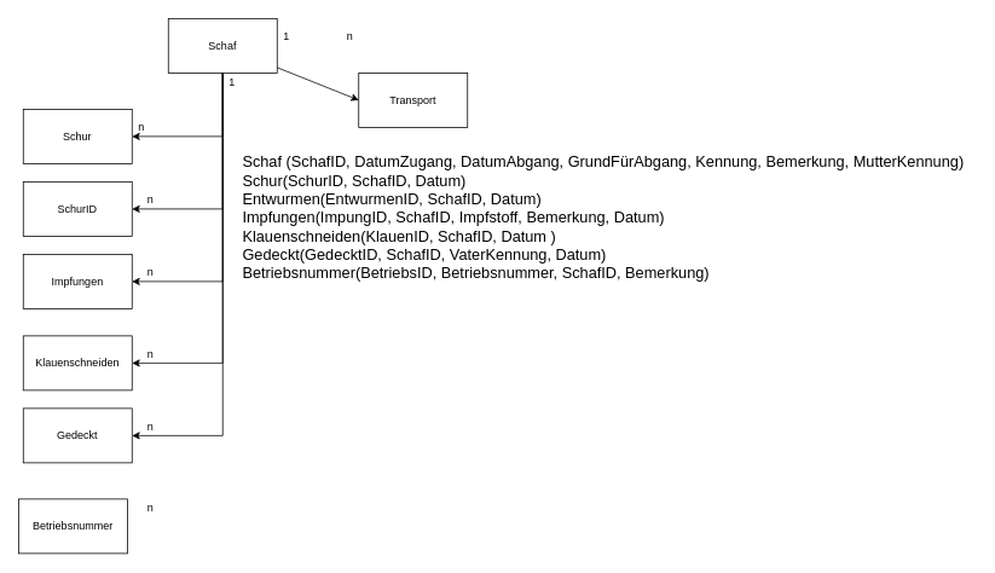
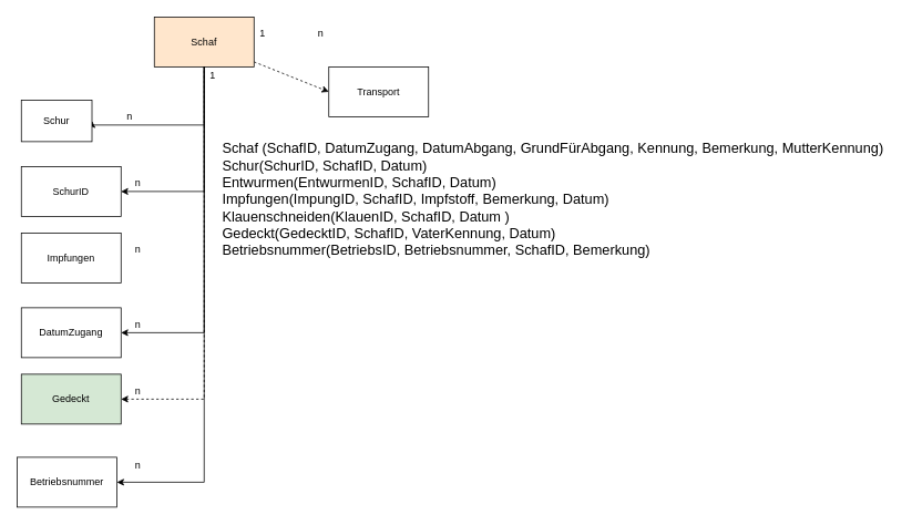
  <mxCell id="0" />
  <mxCell id="1" parent="0" />
- <mxCell id="2" style="edgeStyle=none;rounded=0;orthogonalLoop=1;jettySize=auto;html=1;entryX=0;entryY=0.5;entryDx=0;entryDy=0;" edge="1" parent="1" source="4" target="5"><mxGeometry relative="1" as="geometry" /></mxCell>
+ <mxCell id="2" style="edgeStyle=none;rounded=0;orthogonalLoop=1;jettySize=auto;html=1;entryX=0;entryY=0.5;entryDx=0;entryDy=0;dashed=1;" edge="1" parent="1" source="4" target="5"><mxGeometry relative="1" as="geometry" /></mxCell>
  <mxCell id="3" style="rounded=0;orthogonalLoop=1;jettySize=auto;html=1;entryX=1;entryY=0.5;entryDx=0;entryDy=0;edgeStyle=orthogonalEdgeStyle;" edge="1" parent="1" source="4" target="8"><mxGeometry relative="1" as="geometry"><Array as="points"><mxPoint x="245" y="150" /></Array></mxGeometry></mxCell>
- <mxCell id="4" value="Schaf" style="rounded=0;whiteSpace=wrap;html=1;" vertex="1" parent="1"><mxGeometry x="185" y="20" width="120" height="60" as="geometry" /></mxCell>
+ <mxCell id="4" value="Schaf" style="rounded=0;whiteSpace=wrap;html=1;fillColor=#ffe6cc;" vertex="1" parent="1"><mxGeometry x="185" y="20" width="120" height="60" as="geometry" /></mxCell>
  <mxCell id="5" value="Transport" style="rounded=0;whiteSpace=wrap;html=1;" vertex="1" parent="1"><mxGeometry x="395" y="80" width="120" height="60" as="geometry" /></mxCell>
  <mxCell id="6" value="1" style="text;html=1;align=center;verticalAlign=middle;resizable=0;points=[];autosize=1;" vertex="1" parent="1"><mxGeometry x="305" y="30" width="20" height="20" as="geometry" /></mxCell>
  <mxCell id="7" value="n" style="text;html=1;align=center;verticalAlign=middle;resizable=0;points=[];autosize=1;" vertex="1" parent="1"><mxGeometry x="375" y="30" width="20" height="20" as="geometry" /></mxCell>
- <mxCell id="8" value="Schur" style="rounded=0;whiteSpace=wrap;html=1;" vertex="1" parent="1"><mxGeometry x="25" y="120" width="120" height="60" as="geometry" /></mxCell>
+ <mxCell id="8" value="Schur" style="rounded=0;whiteSpace=wrap;html=1;" vertex="1" parent="1"><mxGeometry x="25" y="120" width="85" height="50" as="geometry" /></mxCell>
  <mxCell id="9" value="1" style="text;html=1;align=center;verticalAlign=middle;resizable=0;points=[];autosize=1;" vertex="1" parent="1"><mxGeometry x="245" y="80" width="20" height="20" as="geometry" /></mxCell>
  <mxCell id="10" value="n" style="text;html=1;align=center;verticalAlign=middle;resizable=0;points=[];autosize=1;" vertex="1" parent="1"><mxGeometry x="145" y="130" width="20" height="20" as="geometry" /></mxCell>
  <mxCell id="11" style="edgeStyle=orthogonalEdgeStyle;rounded=0;orthogonalLoop=1;jettySize=auto;html=1;endArrow=none;endFill=0;startArrow=classic;startFill=1;" edge="1" parent="1" source="12" target="4"><mxGeometry relative="1" as="geometry" /></mxCell>
  <mxCell id="12" value="SchurID" style="rounded=0;whiteSpace=wrap;html=1;" vertex="1" parent="1"><mxGeometry x="25" y="200" width="120" height="60" as="geometry" /></mxCell>
  <mxCell id="13" value="n" style="text;html=1;align=center;verticalAlign=middle;resizable=0;points=[];autosize=1;" vertex="1" parent="1"><mxGeometry x="155" y="210" width="20" height="20" as="geometry" /></mxCell>
- <mxCell id="14" style="edgeStyle=orthogonalEdgeStyle;rounded=0;orthogonalLoop=1;jettySize=auto;html=1;startArrow=classic;startFill=1;endArrow=none;endFill=0;" edge="1" parent="1" source="15" target="4"><mxGeometry relative="1" as="geometry" /></mxCell>
  <mxCell id="15" value="Impfungen" style="rounded=0;whiteSpace=wrap;html=1;" vertex="1" parent="1"><mxGeometry x="25" y="280" width="120" height="60" as="geometry" /></mxCell>
  <mxCell id="16" value="n" style="text;html=1;align=center;verticalAlign=middle;resizable=0;points=[];autosize=1;" vertex="1" parent="1"><mxGeometry x="155" y="290" width="20" height="20" as="geometry" /></mxCell>
  <mxCell id="17" style="edgeStyle=orthogonalEdgeStyle;rounded=0;orthogonalLoop=1;jettySize=auto;html=1;startArrow=classic;startFill=1;endArrow=none;endFill=0;" edge="1" parent="1" source="18" target="4"><mxGeometry relative="1" as="geometry" /></mxCell>
- <mxCell id="18" value="Klauenschneiden" style="rounded=0;whiteSpace=wrap;html=1;" vertex="1" parent="1"><mxGeometry x="25" y="370" width="120" height="60" as="geometry" /></mxCell>
+ <mxCell id="18" value="DatumZugang" style="rounded=0;whiteSpace=wrap;html=1;" vertex="1" parent="1"><mxGeometry x="25" y="370" width="120" height="60" as="geometry" /></mxCell>
  <mxCell id="19" value="n" style="text;html=1;align=center;verticalAlign=middle;resizable=0;points=[];autosize=1;" vertex="1" parent="1"><mxGeometry x="155" y="380" width="20" height="20" as="geometry" /></mxCell>
- <mxCell id="20" style="edgeStyle=orthogonalEdgeStyle;rounded=0;orthogonalLoop=1;jettySize=auto;html=1;startArrow=classic;startFill=1;endArrow=none;endFill=0;" edge="1" parent="1" source="21" target="4"><mxGeometry relative="1" as="geometry" /></mxCell>
- <mxCell id="21" value="Gedeckt" style="rounded=0;whiteSpace=wrap;html=1;" vertex="1" parent="1"><mxGeometry x="25" y="450" width="120" height="60" as="geometry" /></mxCell>
+ <mxCell id="20" style="edgeStyle=orthogonalEdgeStyle;rounded=0;orthogonalLoop=1;jettySize=auto;html=1;startArrow=classic;startFill=1;endArrow=none;endFill=0;dashed=1;" edge="1" parent="1" source="21" target="4"><mxGeometry relative="1" as="geometry" /></mxCell>
+ <mxCell id="21" value="Gedeckt" style="rounded=0;whiteSpace=wrap;html=1;fillColor=#d5e8d4;" vertex="1" parent="1"><mxGeometry x="25" y="450" width="120" height="60" as="geometry" /></mxCell>
  <mxCell id="22" value="n" style="text;html=1;align=center;verticalAlign=middle;resizable=0;points=[];autosize=1;" vertex="1" parent="1"><mxGeometry x="155" y="460" width="20" height="20" as="geometry" /></mxCell>
  <mxCell id="23" value="&lt;font style=&quot;font-size: 17px&quot;&gt;Schaf (SchafID, DatumZugang, DatumAbgang, GrundFürAbgang, Kennung, Bemerkung, MutterKennung)&lt;br&gt;Schur(SchurID, SchafID, Datum)&lt;br&gt;Entwurmen(EntwurmenID, SchafID, Datum)&lt;br&gt;Impfungen(ImpungID, SchafID, Impfstoff, Bemerkung, Datum)&lt;br&gt;Klauenschneiden(KlauenID, SchafID, Datum )&lt;br&gt;Gedeckt(GedecktID, SchafID, VaterKennung, Datum)&lt;br&gt;Betriebsnummer(BetriebsID, Betriebsnummer, SchafID, Bemerkung)&lt;br&gt;&lt;/font&gt;" style="text;html=1;align=left;verticalAlign=middle;resizable=0;points=[];autosize=1;" vertex="1" parent="1"><mxGeometry x="265" y="185" width="810" height="110" as="geometry" /></mxCell>
+ <mxCell id="24" style="edgeStyle=orthogonalEdgeStyle;rounded=0;orthogonalLoop=1;jettySize=auto;html=1;startArrow=classic;startFill=1;endArrow=none;endFill=0;" edge="1" parent="1" source="25" target="4"><mxGeometry relative="1" as="geometry" /></mxCell>
  <mxCell id="25" value="Betriebsnummer" style="rounded=0;whiteSpace=wrap;html=1;" vertex="1" parent="1"><mxGeometry x="20" y="550" width="120" height="60" as="geometry" /></mxCell>
  <mxCell id="26" value="n" style="text;html=1;align=center;verticalAlign=middle;resizable=0;points=[];autosize=1;" vertex="1" parent="1"><mxGeometry x="155" y="550" width="20" height="20" as="geometry" /></mxCell>
